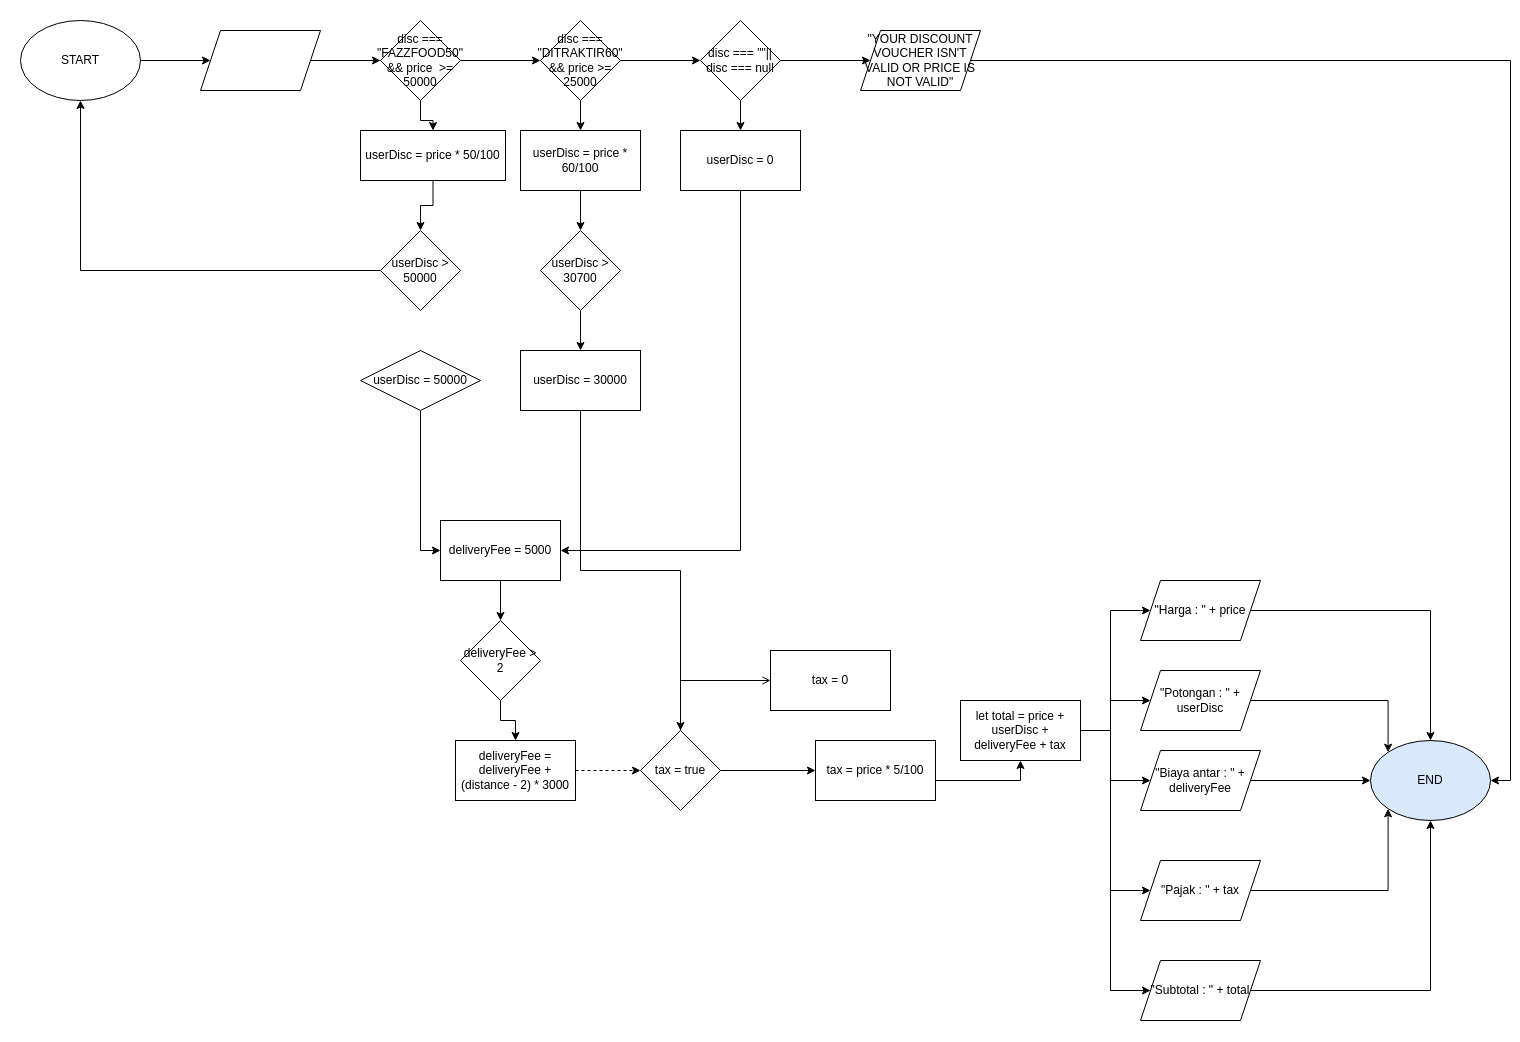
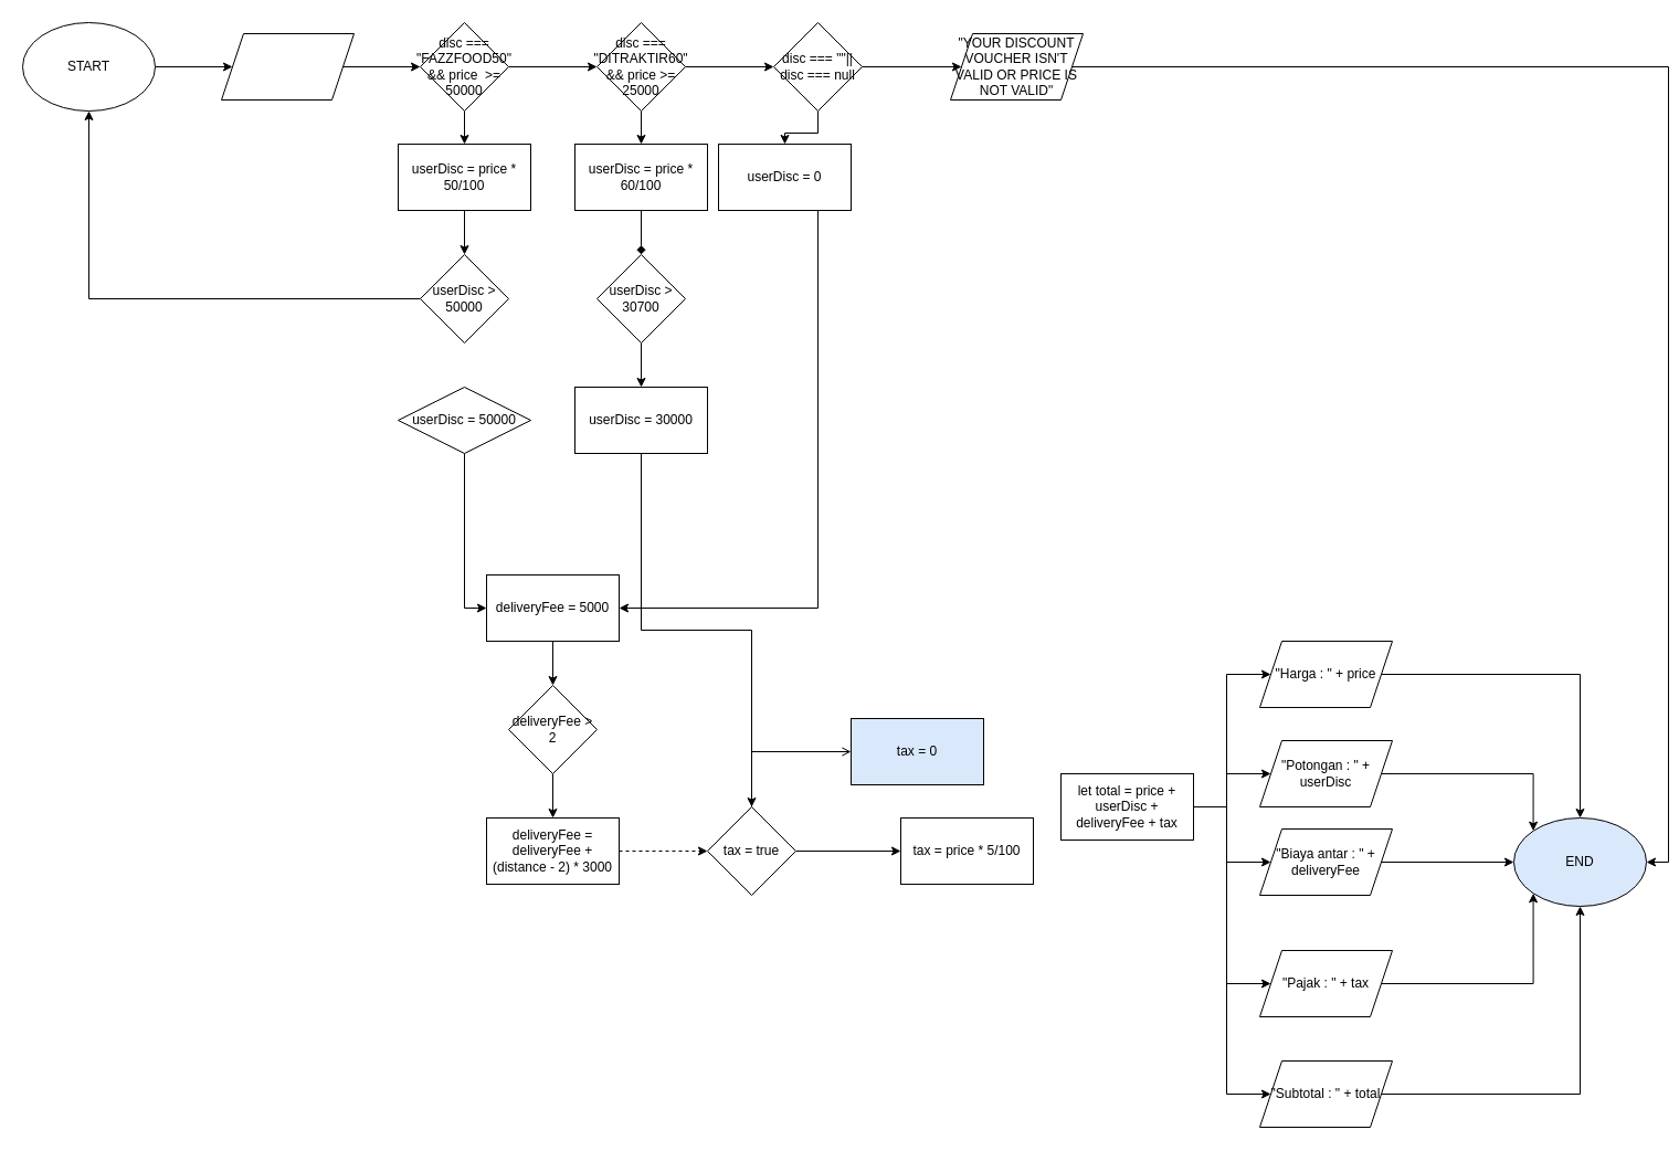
  <mxCell id="0" />
  <mxCell id="1" parent="0" />
  <mxCell id="2" value="" style="edgeStyle=orthogonalEdgeStyle;rounded=0;orthogonalLoop=1;jettySize=auto;html=1;" edge="1" parent="1" source="3" target="5"><mxGeometry relative="1" as="geometry" /></mxCell>
  <mxCell id="3" value="START" style="ellipse;whiteSpace=wrap;html=1;" vertex="1" parent="1"><mxGeometry x="20" y="20" width="120" height="80" as="geometry" /></mxCell>
  <mxCell id="4" value="" style="edgeStyle=orthogonalEdgeStyle;rounded=0;orthogonalLoop=1;jettySize=auto;html=1;" edge="1" parent="1" source="5" target="8"><mxGeometry relative="1" as="geometry" /></mxCell>
  <mxCell id="5" value="" style="shape=parallelogram;perimeter=parallelogramPerimeter;whiteSpace=wrap;html=1;fixedSize=1;" vertex="1" parent="1"><mxGeometry x="200" y="30" width="120" height="60" as="geometry" /></mxCell>
  <mxCell id="6" value="" style="edgeStyle=orthogonalEdgeStyle;rounded=0;orthogonalLoop=1;jettySize=auto;html=1;" edge="1" parent="1" source="8" target="11"><mxGeometry relative="1" as="geometry" /></mxCell>
  <mxCell id="7" value="" style="edgeStyle=orthogonalEdgeStyle;rounded=0;orthogonalLoop=1;jettySize=auto;html=1;" edge="1" parent="1" source="8" target="16"><mxGeometry relative="1" as="geometry" /></mxCell>
  <mxCell id="8" value="disc === &quot;FAZZFOOD50&quot; &amp;amp;&amp;amp; price&amp;nbsp; &amp;gt;= 50000" style="rhombus;whiteSpace=wrap;html=1;" vertex="1" parent="1"><mxGeometry x="380" y="20" width="80" height="80" as="geometry" /></mxCell>
  <mxCell id="9" value="" style="edgeStyle=orthogonalEdgeStyle;rounded=0;orthogonalLoop=1;jettySize=auto;html=1;" edge="1" parent="1" source="11" target="14"><mxGeometry relative="1" as="geometry" /></mxCell>
  <mxCell id="10" value="" style="edgeStyle=orthogonalEdgeStyle;rounded=0;orthogonalLoop=1;jettySize=auto;html=1;" edge="1" parent="1" source="11" target="18"><mxGeometry relative="1" as="geometry" /></mxCell>
  <mxCell id="11" value="disc === &quot;DITRAKTIR60&quot; &amp;amp;&amp;amp; price &amp;gt;= 25000" style="rhombus;whiteSpace=wrap;html=1;" vertex="1" parent="1"><mxGeometry x="540" y="20" width="80" height="80" as="geometry" /></mxCell>
  <mxCell id="12" value="" style="edgeStyle=orthogonalEdgeStyle;rounded=0;orthogonalLoop=1;jettySize=auto;html=1;" edge="1" parent="1" source="14" target="20"><mxGeometry relative="1" as="geometry" /></mxCell>
  <mxCell id="13" value="" style="edgeStyle=orthogonalEdgeStyle;rounded=0;orthogonalLoop=1;jettySize=auto;html=1;" edge="1" parent="1" source="14" target="22"><mxGeometry relative="1" as="geometry" /></mxCell>
  <mxCell id="14" value="disc === &quot;&quot;|| disc === null" style="rhombus;whiteSpace=wrap;html=1;" vertex="1" parent="1"><mxGeometry x="700" y="20" width="80" height="80" as="geometry" /></mxCell>
  <mxCell id="15" value="" style="edgeStyle=orthogonalEdgeStyle;rounded=0;orthogonalLoop=1;jettySize=auto;html=1;" edge="1" parent="1" source="16" target="24"><mxGeometry relative="1" as="geometry" /></mxCell>
- <mxCell id="16" value="userDisc = price * 50/100" style="rounded=0;whiteSpace=wrap;html=1;" vertex="1" parent="1"><mxGeometry x="360" y="130" width="145" height="50" as="geometry" /></mxCell>
- <mxCell id="17" value="" style="edgeStyle=orthogonalEdgeStyle;rounded=0;orthogonalLoop=1;jettySize=auto;html=1;" edge="1" parent="1" source="18" target="26"><mxGeometry relative="1" as="geometry" /></mxCell>
+ <mxCell id="16" value="userDisc = price * 50/100" style="rounded=0;whiteSpace=wrap;html=1;" vertex="1" parent="1"><mxGeometry x="360" y="130" width="120" height="60" as="geometry" /></mxCell>
+ <mxCell id="17" value="" style="edgeStyle=orthogonalEdgeStyle;rounded=0;orthogonalLoop=1;jettySize=auto;html=1;endArrow=diamond;" edge="1" parent="1" source="18" target="26"><mxGeometry relative="1" as="geometry" /></mxCell>
  <mxCell id="18" value="userDisc = price * 60/100" style="rounded=0;whiteSpace=wrap;html=1;" vertex="1" parent="1"><mxGeometry x="520" y="130" width="120" height="60" as="geometry" /></mxCell>
  <mxCell id="19" style="edgeStyle=orthogonalEdgeStyle;rounded=0;orthogonalLoop=1;jettySize=auto;html=1;entryX=1;entryY=0.5;entryDx=0;entryDy=0;" edge="1" parent="1" source="20" target="33"><mxGeometry relative="1" as="geometry"><Array as="points"><mxPoint x="740" y="550" /></Array></mxGeometry></mxCell>
- <mxCell id="20" value="userDisc = 0" style="rounded=0;whiteSpace=wrap;html=1;" vertex="1" parent="1"><mxGeometry x="680" y="130" width="120" height="60" as="geometry" /></mxCell>
+ <mxCell id="20" value="userDisc = 0" style="rounded=0;whiteSpace=wrap;html=1;" vertex="1" parent="1"><mxGeometry x="650" y="130" width="120" height="60" as="geometry" /></mxCell>
  <mxCell id="21" style="edgeStyle=orthogonalEdgeStyle;rounded=0;orthogonalLoop=1;jettySize=auto;html=1;entryX=1;entryY=0.5;entryDx=0;entryDy=0;" edge="1" parent="1" source="22" target="60"><mxGeometry relative="1" as="geometry" /></mxCell>
  <mxCell id="22" value="&quot;YOUR DISCOUNT VOUCHER ISN'T VALID OR PRICE IS NOT VALID&quot;" style="shape=parallelogram;perimeter=parallelogramPerimeter;whiteSpace=wrap;html=1;fixedSize=1;" vertex="1" parent="1"><mxGeometry x="860" y="30" width="120" height="60" as="geometry" /></mxCell>
  <mxCell id="23" value="" style="edgeStyle=orthogonalEdgeStyle;rounded=0;orthogonalLoop=1;jettySize=auto;html=1;" edge="1" parent="1" source="24" target="3"><mxGeometry relative="1" as="geometry" /></mxCell>
  <mxCell id="24" value="userDisc &amp;gt; 50000" style="rhombus;whiteSpace=wrap;html=1;" vertex="1" parent="1"><mxGeometry x="380" y="230" width="80" height="80" as="geometry" /></mxCell>
  <mxCell id="25" value="" style="edgeStyle=orthogonalEdgeStyle;rounded=0;orthogonalLoop=1;jettySize=auto;html=1;" edge="1" parent="1" source="26" target="31"><mxGeometry relative="1" as="geometry" /></mxCell>
  <mxCell id="26" value="userDisc &amp;gt; 30700" style="rhombus;whiteSpace=wrap;html=1;" vertex="1" parent="1"><mxGeometry x="540" y="230" width="80" height="80" as="geometry" /></mxCell>
  <mxCell id="27" value="" style="edgeStyle=orthogonalEdgeStyle;rounded=0;orthogonalLoop=1;jettySize=auto;html=1;" edge="1" parent="1"><mxGeometry relative="1" as="geometry"><mxPoint x="740" y="350" as="targetPoint" /></mxGeometry></mxCell>
  <mxCell id="28" style="edgeStyle=orthogonalEdgeStyle;rounded=0;orthogonalLoop=1;jettySize=auto;html=1;entryX=0;entryY=0.5;entryDx=0;entryDy=0;" edge="1" parent="1" source="29" target="33"><mxGeometry relative="1" as="geometry" /></mxCell>
  <mxCell id="29" value="userDisc = 50000" style="rhombus;whiteSpace=wrap;html=1;" vertex="1" parent="1"><mxGeometry x="360" y="350" width="120" height="60" as="geometry" /></mxCell>
  <mxCell id="30" style="edgeStyle=orthogonalEdgeStyle;rounded=0;orthogonalLoop=1;jettySize=auto;html=1;" edge="1" parent="1" source="31" target="40"><mxGeometry relative="1" as="geometry" /></mxCell>
  <mxCell id="31" value="userDisc = 30000" style="rounded=0;whiteSpace=wrap;html=1;" vertex="1" parent="1"><mxGeometry x="520" y="350" width="120" height="60" as="geometry" /></mxCell>
  <mxCell id="32" value="" style="edgeStyle=orthogonalEdgeStyle;rounded=0;orthogonalLoop=1;jettySize=auto;html=1;" edge="1" parent="1" source="33" target="35"><mxGeometry relative="1" as="geometry" /></mxCell>
  <mxCell id="33" value="deliveryFee = 5000" style="rounded=0;whiteSpace=wrap;html=1;" vertex="1" parent="1"><mxGeometry x="440" y="520" width="120" height="60" as="geometry" /></mxCell>
  <mxCell id="34" value="" style="edgeStyle=orthogonalEdgeStyle;rounded=0;orthogonalLoop=1;jettySize=auto;html=1;" edge="1" parent="1" source="35" target="37"><mxGeometry relative="1" as="geometry" /></mxCell>
  <mxCell id="35" value="deliveryFee &amp;gt; 2" style="rhombus;whiteSpace=wrap;html=1;" vertex="1" parent="1"><mxGeometry x="460" y="620" width="80" height="80" as="geometry" /></mxCell>
  <mxCell id="36" value="" style="edgeStyle=orthogonalEdgeStyle;rounded=0;orthogonalLoop=1;jettySize=auto;html=1;dashed=1;" edge="1" parent="1" source="37" target="40"><mxGeometry relative="1" as="geometry" /></mxCell>
- <mxCell id="37" value="deliveryFee = deliveryFee + (distance - 2) * 3000" style="rounded=0;whiteSpace=wrap;html=1;" vertex="1" parent="1"><mxGeometry x="455" y="740" width="120" height="60" as="geometry" /></mxCell>
+ <mxCell id="37" value="deliveryFee = deliveryFee + (distance - 2) * 3000" style="rounded=0;whiteSpace=wrap;html=1;" vertex="1" parent="1"><mxGeometry x="440" y="740" width="120" height="60" as="geometry" /></mxCell>
  <mxCell id="38" value="" style="edgeStyle=orthogonalEdgeStyle;rounded=0;orthogonalLoop=1;jettySize=auto;html=1;" edge="1" parent="1" source="40" target="42"><mxGeometry relative="1" as="geometry" /></mxCell>
  <mxCell id="39" style="edgeStyle=orthogonalEdgeStyle;rounded=0;orthogonalLoop=1;jettySize=auto;html=1;entryX=0;entryY=0.5;entryDx=0;entryDy=0;endArrow=open;" edge="1" parent="1" source="40" target="43"><mxGeometry relative="1" as="geometry"><Array as="points"><mxPoint x="680" y="680" /></Array></mxGeometry></mxCell>
  <mxCell id="40" value="tax = true" style="rhombus;whiteSpace=wrap;html=1;" vertex="1" parent="1"><mxGeometry x="640" y="730" width="80" height="80" as="geometry" /></mxCell>
- <mxCell id="41" style="edgeStyle=orthogonalEdgeStyle;rounded=0;orthogonalLoop=1;jettySize=auto;html=1;entryX=0.5;entryY=1;entryDx=0;entryDy=0;" edge="1" parent="1" source="42" target="49"><mxGeometry relative="1" as="geometry"><Array as="points"><mxPoint x="1020" y="780" /></Array></mxGeometry></mxCell>
  <mxCell id="42" value="tax = price * 5/100" style="rounded=0;whiteSpace=wrap;html=1;" vertex="1" parent="1"><mxGeometry x="815" y="740" width="120" height="60" as="geometry" /></mxCell>
- <mxCell id="43" value="tax = 0" style="rounded=0;whiteSpace=wrap;html=1;" vertex="1" parent="1"><mxGeometry x="770" y="650" width="120" height="60" as="geometry" /></mxCell>
+ <mxCell id="43" value="tax = 0" style="rounded=0;whiteSpace=wrap;html=1;fillColor=#dae8fc;" vertex="1" parent="1"><mxGeometry x="770" y="650" width="120" height="60" as="geometry" /></mxCell>
  <mxCell id="44" style="edgeStyle=orthogonalEdgeStyle;rounded=0;orthogonalLoop=1;jettySize=auto;html=1;entryX=0;entryY=0.5;entryDx=0;entryDy=0;" edge="1" parent="1" source="49" target="55"><mxGeometry relative="1" as="geometry"><Array as="points"><mxPoint x="1110" y="730" /><mxPoint x="1110" y="610" /></Array></mxGeometry></mxCell>
  <mxCell id="45" style="edgeStyle=orthogonalEdgeStyle;rounded=0;orthogonalLoop=1;jettySize=auto;html=1;" edge="1" parent="1" source="49" target="57"><mxGeometry relative="1" as="geometry" /></mxCell>
  <mxCell id="46" style="edgeStyle=orthogonalEdgeStyle;rounded=0;orthogonalLoop=1;jettySize=auto;html=1;entryX=0;entryY=0.5;entryDx=0;entryDy=0;" edge="1" parent="1" source="49" target="51"><mxGeometry relative="1" as="geometry" /></mxCell>
  <mxCell id="47" style="edgeStyle=orthogonalEdgeStyle;rounded=0;orthogonalLoop=1;jettySize=auto;html=1;entryX=0;entryY=0.5;entryDx=0;entryDy=0;" edge="1" parent="1" source="49" target="53"><mxGeometry relative="1" as="geometry"><Array as="points"><mxPoint x="1110" y="730" /><mxPoint x="1110" y="890" /></Array></mxGeometry></mxCell>
  <mxCell id="48" style="edgeStyle=orthogonalEdgeStyle;rounded=0;orthogonalLoop=1;jettySize=auto;html=1;entryX=0;entryY=0.5;entryDx=0;entryDy=0;" edge="1" parent="1" source="49" target="59"><mxGeometry relative="1" as="geometry"><Array as="points"><mxPoint x="1110" y="730" /><mxPoint x="1110" y="990" /></Array></mxGeometry></mxCell>
  <mxCell id="49" value="let total = price + userDisc + deliveryFee + tax" style="rounded=0;whiteSpace=wrap;html=1;" vertex="1" parent="1"><mxGeometry x="960" y="700" width="120" height="60" as="geometry" /></mxCell>
  <mxCell id="50" style="edgeStyle=orthogonalEdgeStyle;rounded=0;orthogonalLoop=1;jettySize=auto;html=1;entryX=0;entryY=0.5;entryDx=0;entryDy=0;" edge="1" parent="1" source="51" target="60"><mxGeometry relative="1" as="geometry" /></mxCell>
  <mxCell id="51" value="&quot;Biaya antar : &quot; + deliveryFee" style="shape=parallelogram;perimeter=parallelogramPerimeter;whiteSpace=wrap;html=1;fixedSize=1;" vertex="1" parent="1"><mxGeometry x="1140" y="750" width="120" height="60" as="geometry" /></mxCell>
  <mxCell id="52" style="edgeStyle=orthogonalEdgeStyle;rounded=0;orthogonalLoop=1;jettySize=auto;html=1;entryX=0;entryY=1;entryDx=0;entryDy=0;" edge="1" parent="1" source="53" target="60"><mxGeometry relative="1" as="geometry" /></mxCell>
  <mxCell id="53" value="&quot;Pajak : &quot; + tax" style="shape=parallelogram;perimeter=parallelogramPerimeter;whiteSpace=wrap;html=1;fixedSize=1;" vertex="1" parent="1"><mxGeometry x="1140" y="860" width="120" height="60" as="geometry" /></mxCell>
  <mxCell id="54" style="edgeStyle=orthogonalEdgeStyle;rounded=0;orthogonalLoop=1;jettySize=auto;html=1;" edge="1" parent="1" source="55" target="60"><mxGeometry relative="1" as="geometry" /></mxCell>
  <mxCell id="55" value="&quot;Harga : &quot; + price" style="shape=parallelogram;perimeter=parallelogramPerimeter;whiteSpace=wrap;html=1;fixedSize=1;" vertex="1" parent="1"><mxGeometry x="1140" y="580" width="120" height="60" as="geometry" /></mxCell>
  <mxCell id="56" style="edgeStyle=orthogonalEdgeStyle;rounded=0;orthogonalLoop=1;jettySize=auto;html=1;entryX=0;entryY=0;entryDx=0;entryDy=0;" edge="1" parent="1" source="57" target="60"><mxGeometry relative="1" as="geometry" /></mxCell>
  <mxCell id="57" value="&quot;Potongan : &quot; + userDisc" style="shape=parallelogram;perimeter=parallelogramPerimeter;whiteSpace=wrap;html=1;fixedSize=1;" vertex="1" parent="1"><mxGeometry x="1140" y="670" width="120" height="60" as="geometry" /></mxCell>
  <mxCell id="58" style="edgeStyle=orthogonalEdgeStyle;rounded=0;orthogonalLoop=1;jettySize=auto;html=1;" edge="1" parent="1" source="59" target="60"><mxGeometry relative="1" as="geometry" /></mxCell>
  <mxCell id="59" value="&quot;Subtotal : &quot; + total" style="shape=parallelogram;perimeter=parallelogramPerimeter;whiteSpace=wrap;html=1;fixedSize=1;" vertex="1" parent="1"><mxGeometry x="1140" y="960" width="120" height="60" as="geometry" /></mxCell>
  <mxCell id="60" value="END" style="ellipse;whiteSpace=wrap;html=1;fillColor=#dae8fc;" vertex="1" parent="1"><mxGeometry x="1370" y="740" width="120" height="80" as="geometry" /></mxCell>
